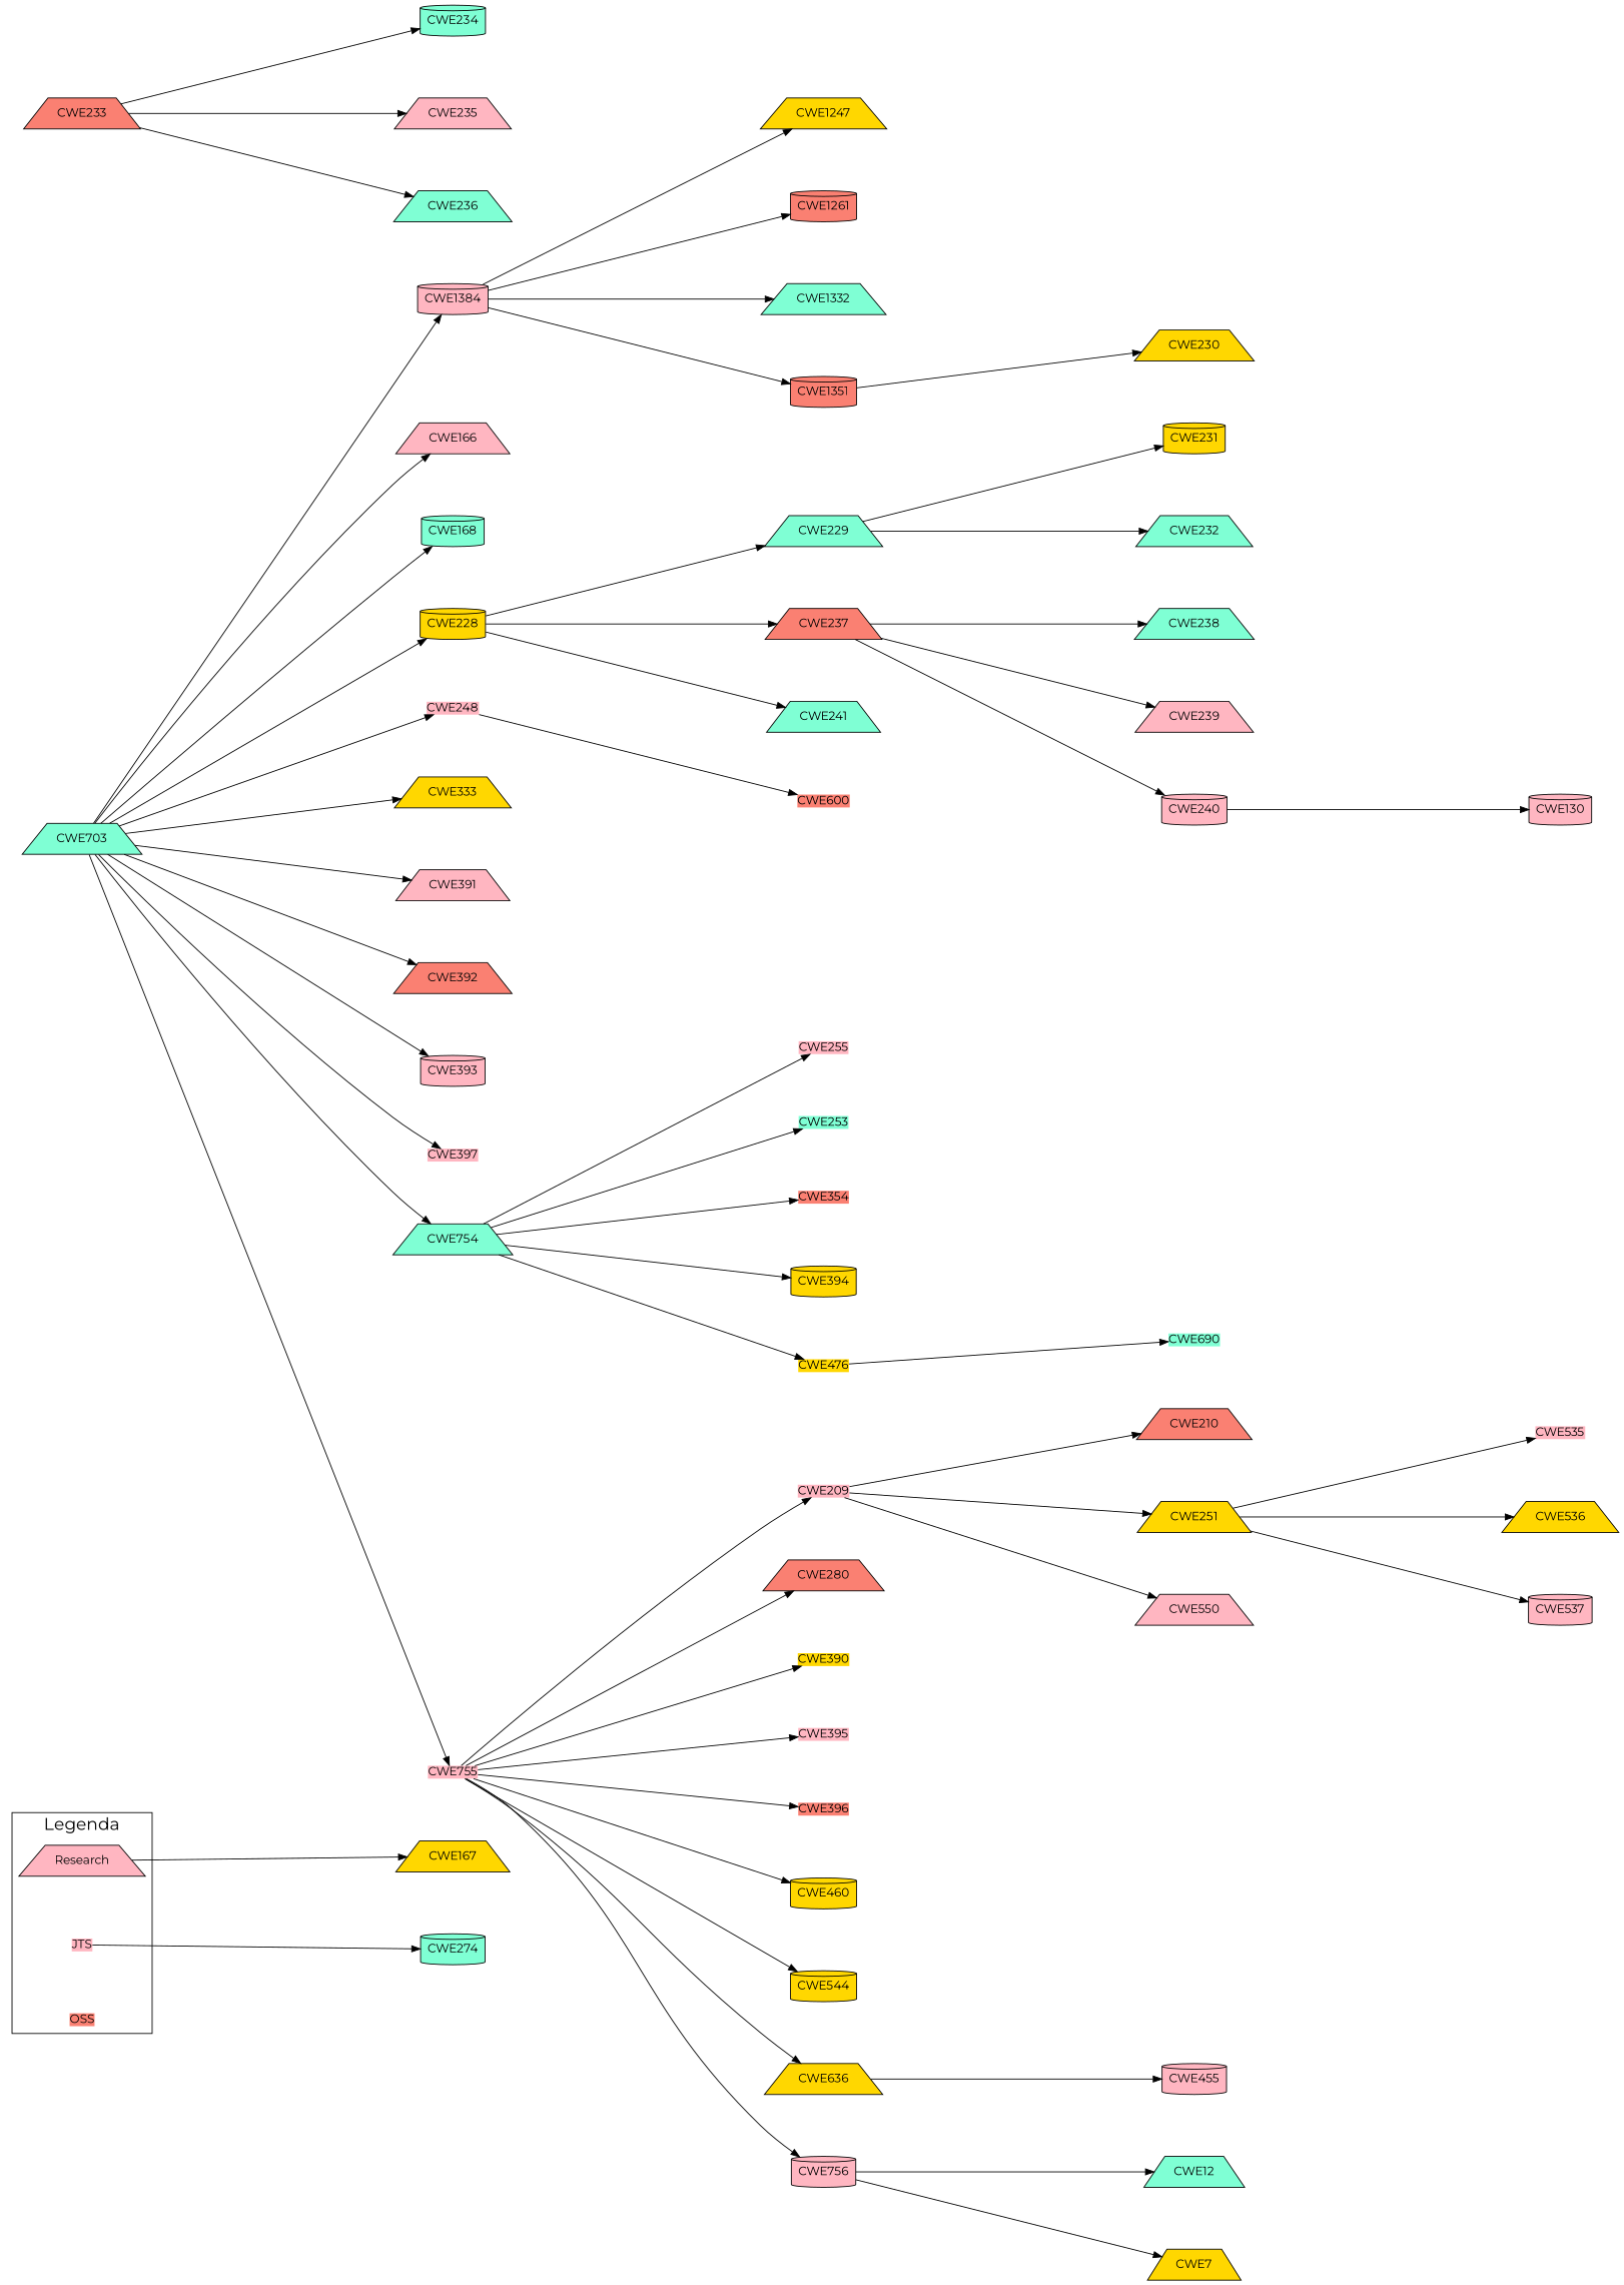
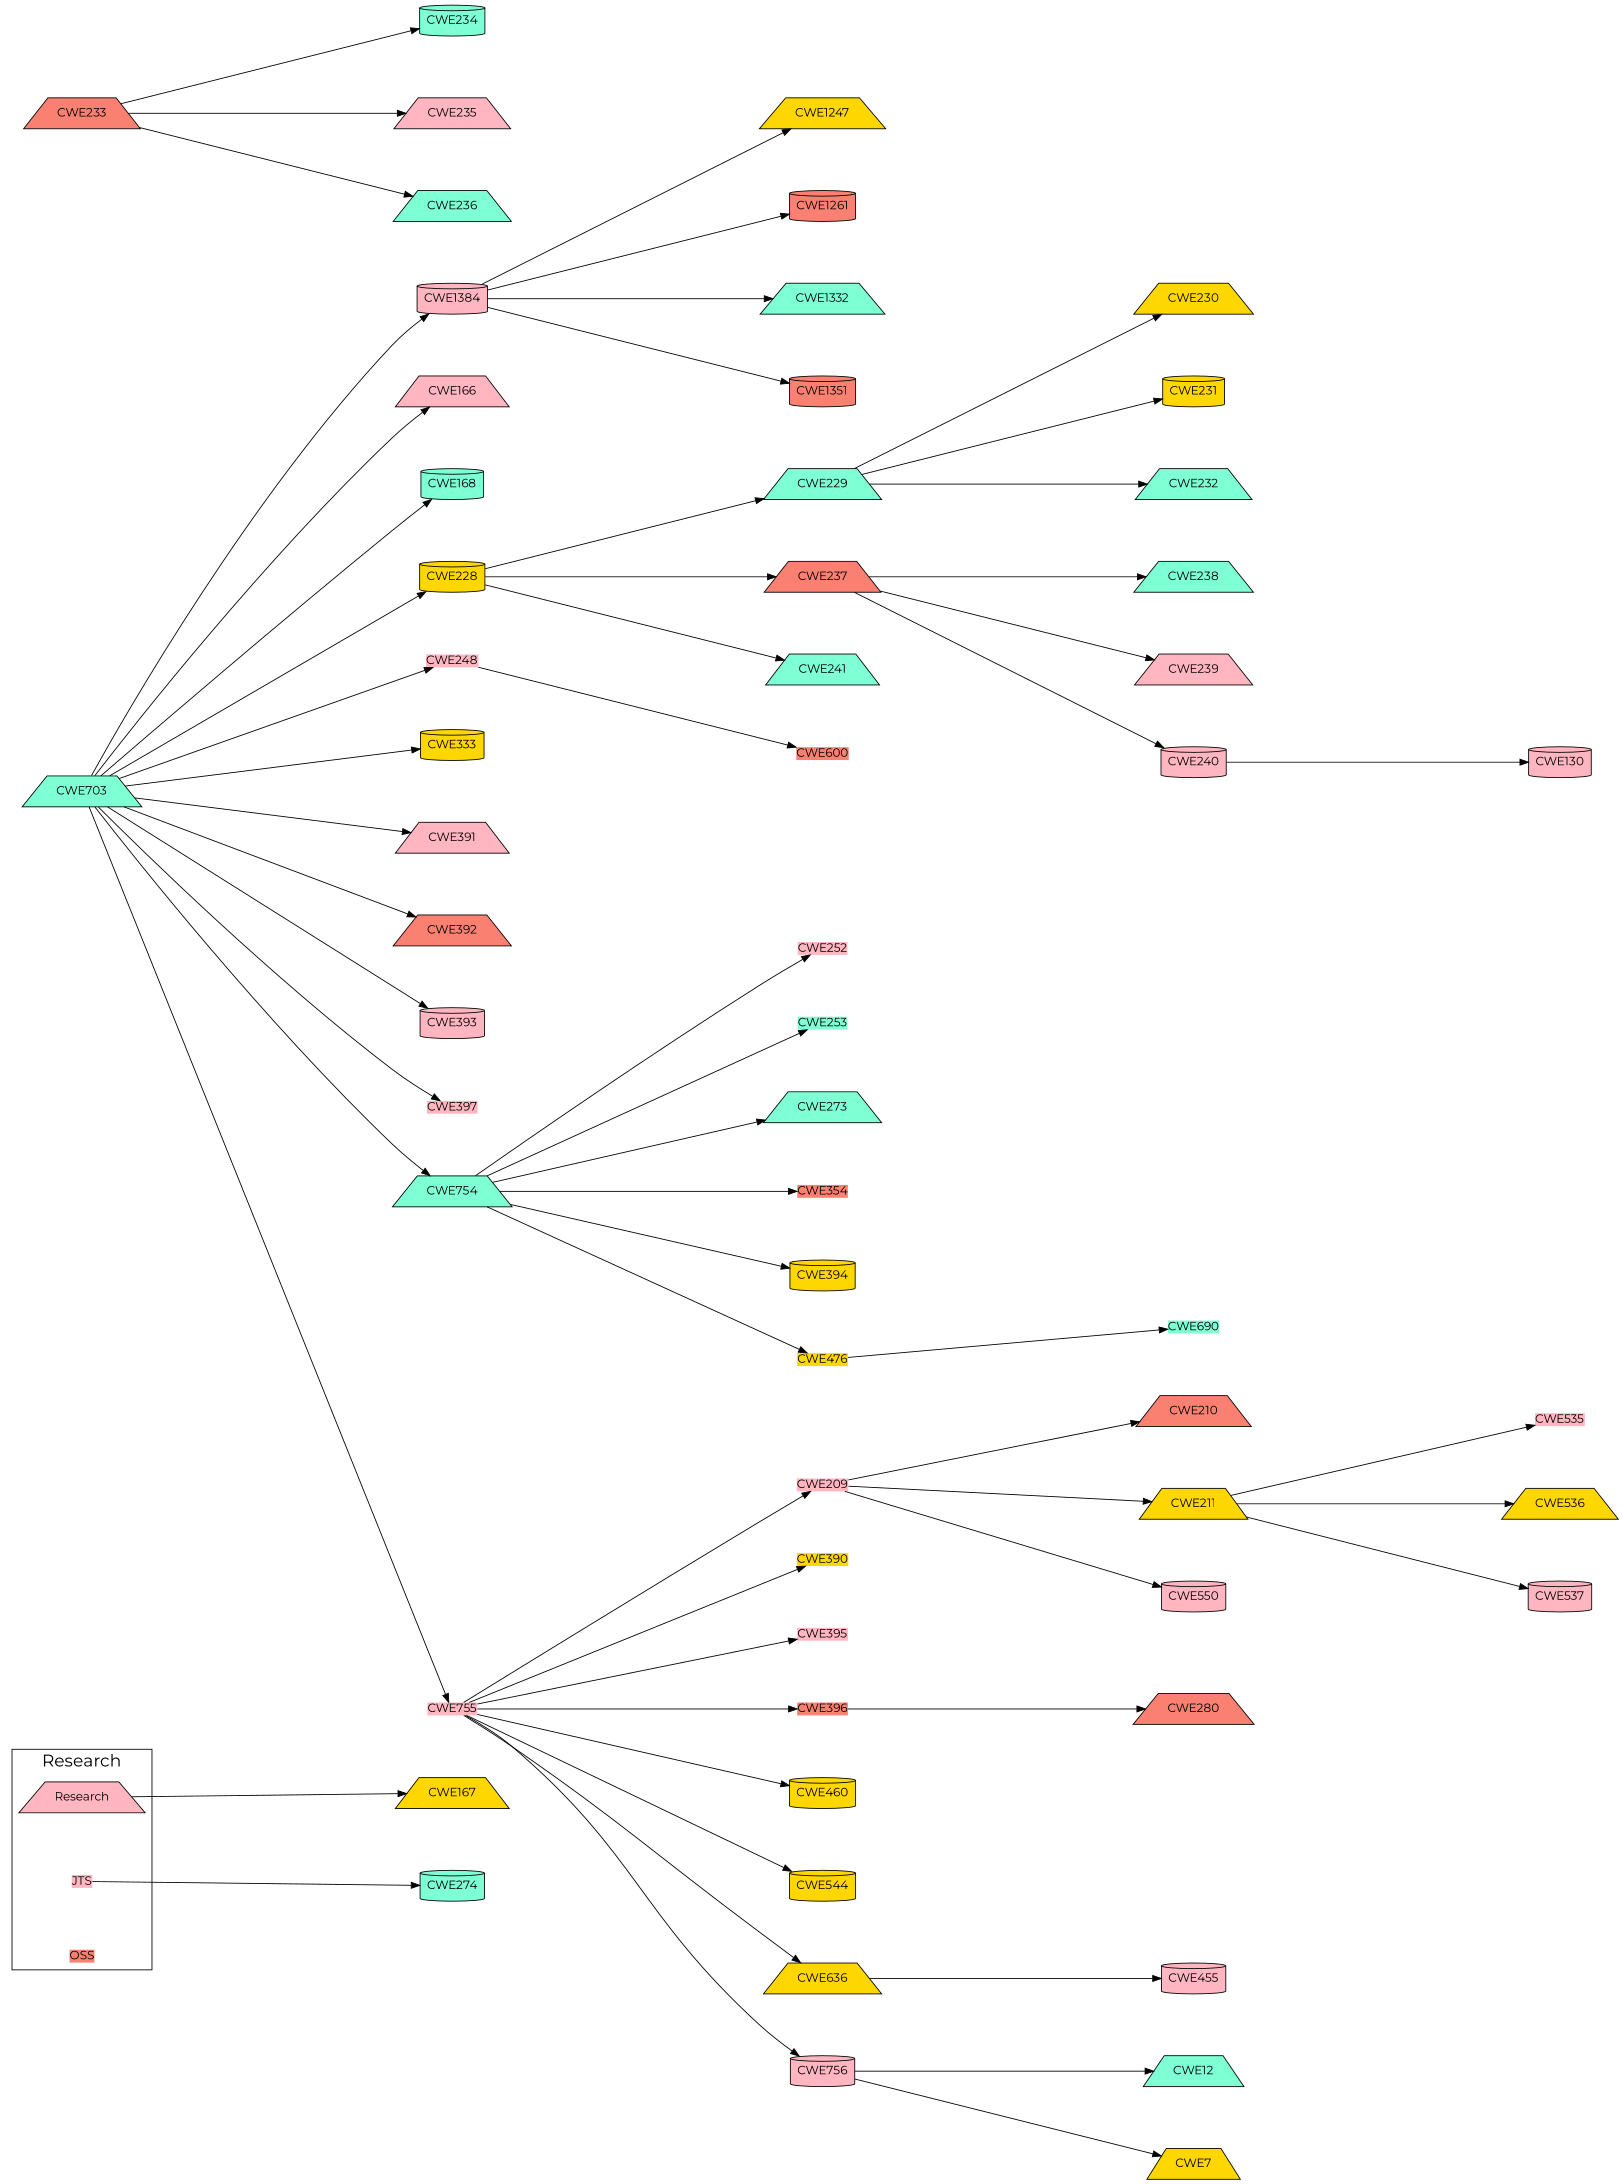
  digraph {
    fontname=Montserrat
    nodesep=1
    rankdir=LR
    ranksep=4
    splines=true
    node [color=black fillcolor=lightpink fontname=Montserrat shape=trapezium style=filled]
    edge [fontname=Montserrat]
    n1 [label=Research]
    n2 [label=JTS shape=plain]
    n3 [fillcolor=salmon label=OSS shape=plain]
    n4 [fillcolor=gold label=CWE167]
    n5 [fillcolor=aquamarine label=CWE274 shape=cylinder]
    n6 [fillcolor=aquamarine label=CWE703]
    n7 [label=CWE1384 shape=cylinder]
    n8 [label=CWE166]
    n9 [fillcolor=aquamarine label=CWE168 shape=cylinder]
    n10 [fillcolor=gold label=CWE228 shape=cylinder]
    n11 [label=CWE248 shape=plain]
-   n12 [fillcolor=gold label=CWE333]
+   n12 [fillcolor=gold label=CWE333 shape=cylinder]
    n13 [label=CWE391]
    n14 [fillcolor=salmon label=CWE392]
    n15 [label=CWE393 shape=cylinder]
    n16 [label=CWE397 shape=plain]
    n17 [fillcolor=aquamarine label=CWE754]
    n18 [label=CWE755 shape=plain]
    n19 [fillcolor=gold label=CWE1247]
    n20 [fillcolor=salmon label=CWE1261 shape=cylinder]
    n21 [fillcolor=aquamarine label=CWE1332]
    n22 [fillcolor=salmon label=CWE1351 shape=cylinder]
    n23 [fillcolor=aquamarine label=CWE229]
    n24 [fillcolor=salmon label=CWE237]
    n25 [fillcolor=aquamarine label=CWE241]
    n26 [fillcolor=salmon label=CWE600 shape=plain]
-   n27 [label=CWE255 shape=plain]
+   n27 [label=CWE252 shape=plain]
    n28 [fillcolor=aquamarine label=CWE253 shape=plain]
+   n29 [fillcolor=aquamarine label=CWE273]
    n30 [fillcolor=salmon label=CWE354 shape=plain]
    n31 [fillcolor=gold label=CWE394 shape=cylinder]
    n32 [fillcolor=gold label=CWE476 shape=plain]
    n33 [label=CWE209 shape=plain]
    n34 [fillcolor=salmon label=CWE280]
    n35 [fillcolor=gold label=CWE390 shape=plain]
    n36 [label=CWE395 shape=plain]
    n37 [fillcolor=salmon label=CWE396 shape=plain]
    n38 [fillcolor=gold label=CWE460 shape=cylinder]
    n39 [fillcolor=gold label=CWE544 shape=cylinder]
    n40 [fillcolor=gold label=CWE636]
    n41 [label=CWE756 shape=cylinder]
    n42 [fillcolor=gold label=CWE230]
    n43 [fillcolor=gold label=CWE231 shape=cylinder]
    n44 [fillcolor=aquamarine label=CWE232]
    n45 [fillcolor=salmon label=CWE233]
    n46 [fillcolor=aquamarine label=CWE234 shape=cylinder]
    n47 [label=CWE235]
    n48 [fillcolor=aquamarine label=CWE236]
    n49 [fillcolor=aquamarine label=CWE238]
    n50 [label=CWE239]
    n51 [label=CWE240 shape=cylinder]
    n52 [fillcolor=aquamarine label=CWE690 shape=plain]
    n53 [fillcolor=salmon label=CWE210]
-   n54 [fillcolor=gold label=CWE251]
-   n55 [label=CWE550]
+   n54 [fillcolor=gold label=CWE211]
+   n55 [label=CWE550 shape=cylinder]
    n56 [label=CWE455 shape=cylinder]
    n57 [fillcolor=aquamarine label=CWE12]
    n58 [fillcolor=gold label=CWE7]
    n59 [label=CWE130 shape=cylinder]
    n60 [label=CWE535 shape=plain]
    n61 [fillcolor=gold label=CWE536]
    n62 [label=CWE537 shape=cylinder]
    subgraph cluster_1 {
      fontsize=20
-     label=Legenda
+     label=Research
      n1
      n2
      n3
    }
    n1 -> n4
    n2 -> n5
    n6 -> n7
    n6 -> n8
    n6 -> n9
    n6 -> n10
    n6 -> n11
    n6 -> n12
    n6 -> n13
    n6 -> n14
    n6 -> n15
    n6 -> n16
    n6 -> n17
    n6 -> n18
    n7 -> n19
    n7 -> n20
    n7 -> n21
    n7 -> n22
    n10 -> n23
    n10 -> n24
    n10 -> n25
    n11 -> n26
    n17 -> n27
    n17 -> n28
+   n17 -> n29
    n17 -> n30
    n17 -> n31
    n17 -> n32
    n18 -> n33
-   n18 -> n34
+   n37 -> n34
    n18 -> n35
    n18 -> n36
    n18 -> n37
    n18 -> n38
    n18 -> n39
    n18 -> n40
    n18 -> n41
-   n22 -> n42
+   n23 -> n42
    n23 -> n43
    n23 -> n44
    n24 -> n49
    n24 -> n50
    n24 -> n51
    n32 -> n52
    n33 -> n53
    n33 -> n54
    n33 -> n55
    n40 -> n56
    n41 -> n57
    n41 -> n58
    n45 -> n46
    n45 -> n47
    n45 -> n48
    n51 -> n59
    n54 -> n60
    n54 -> n61
    n54 -> n62
  }
